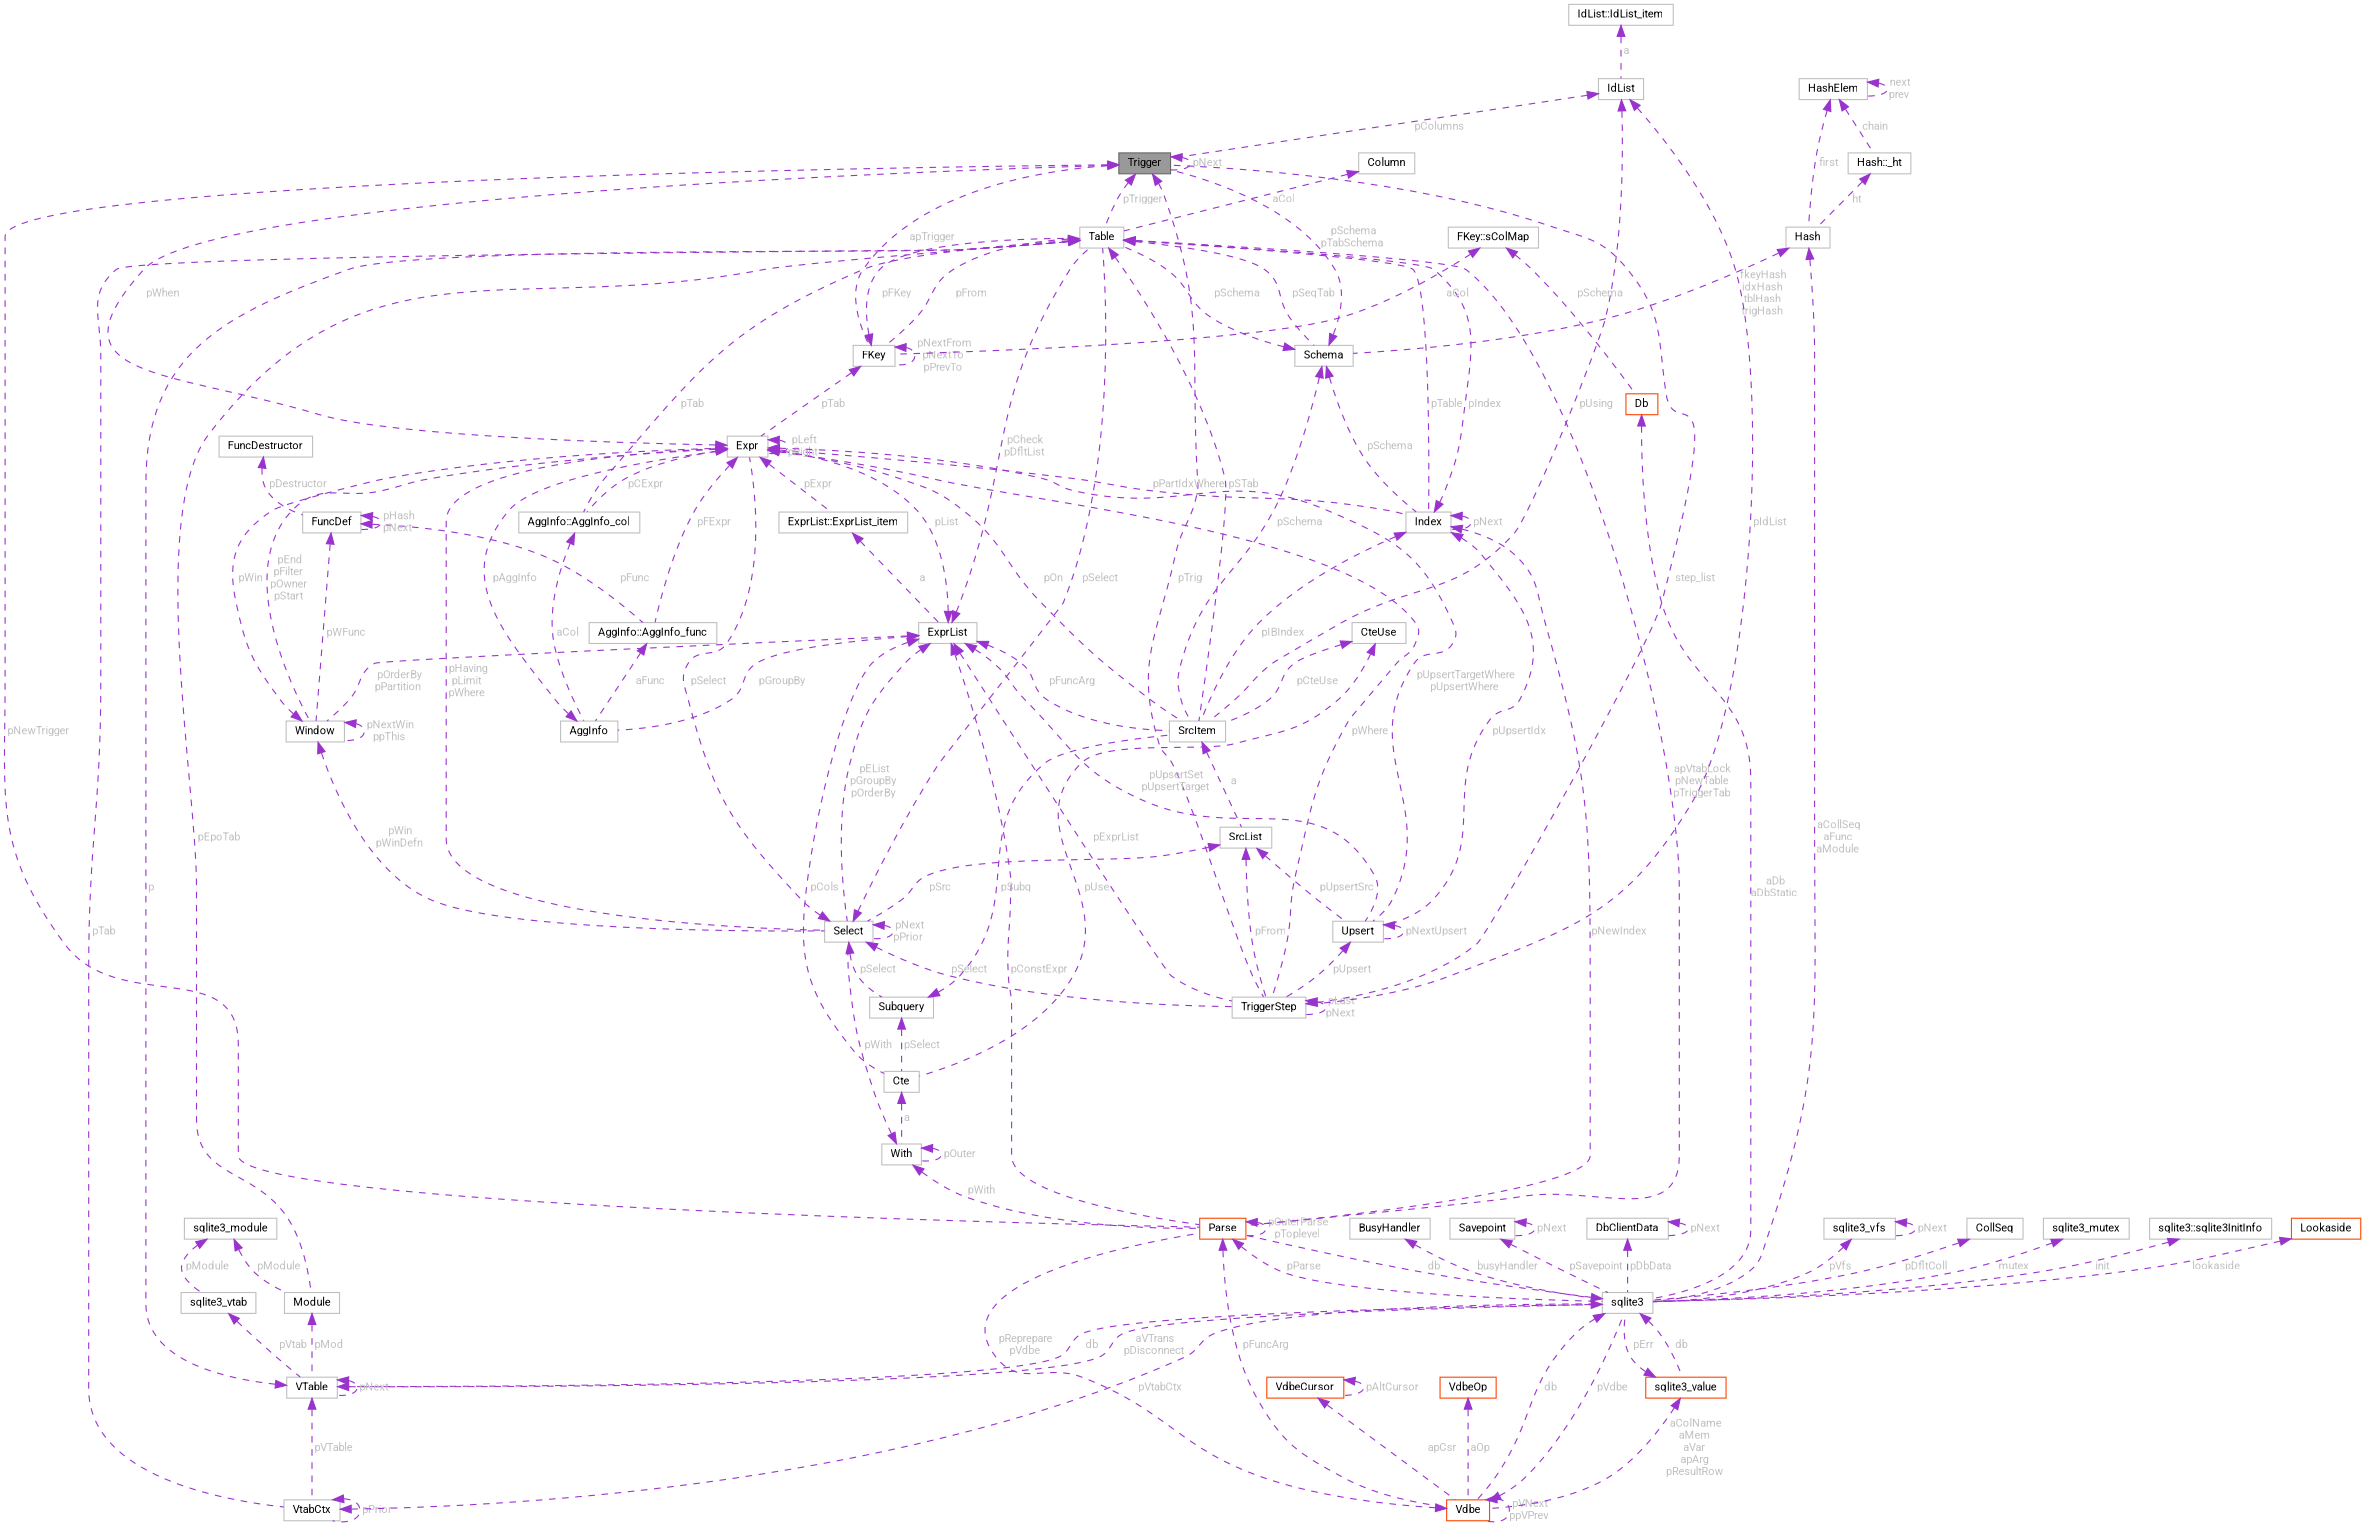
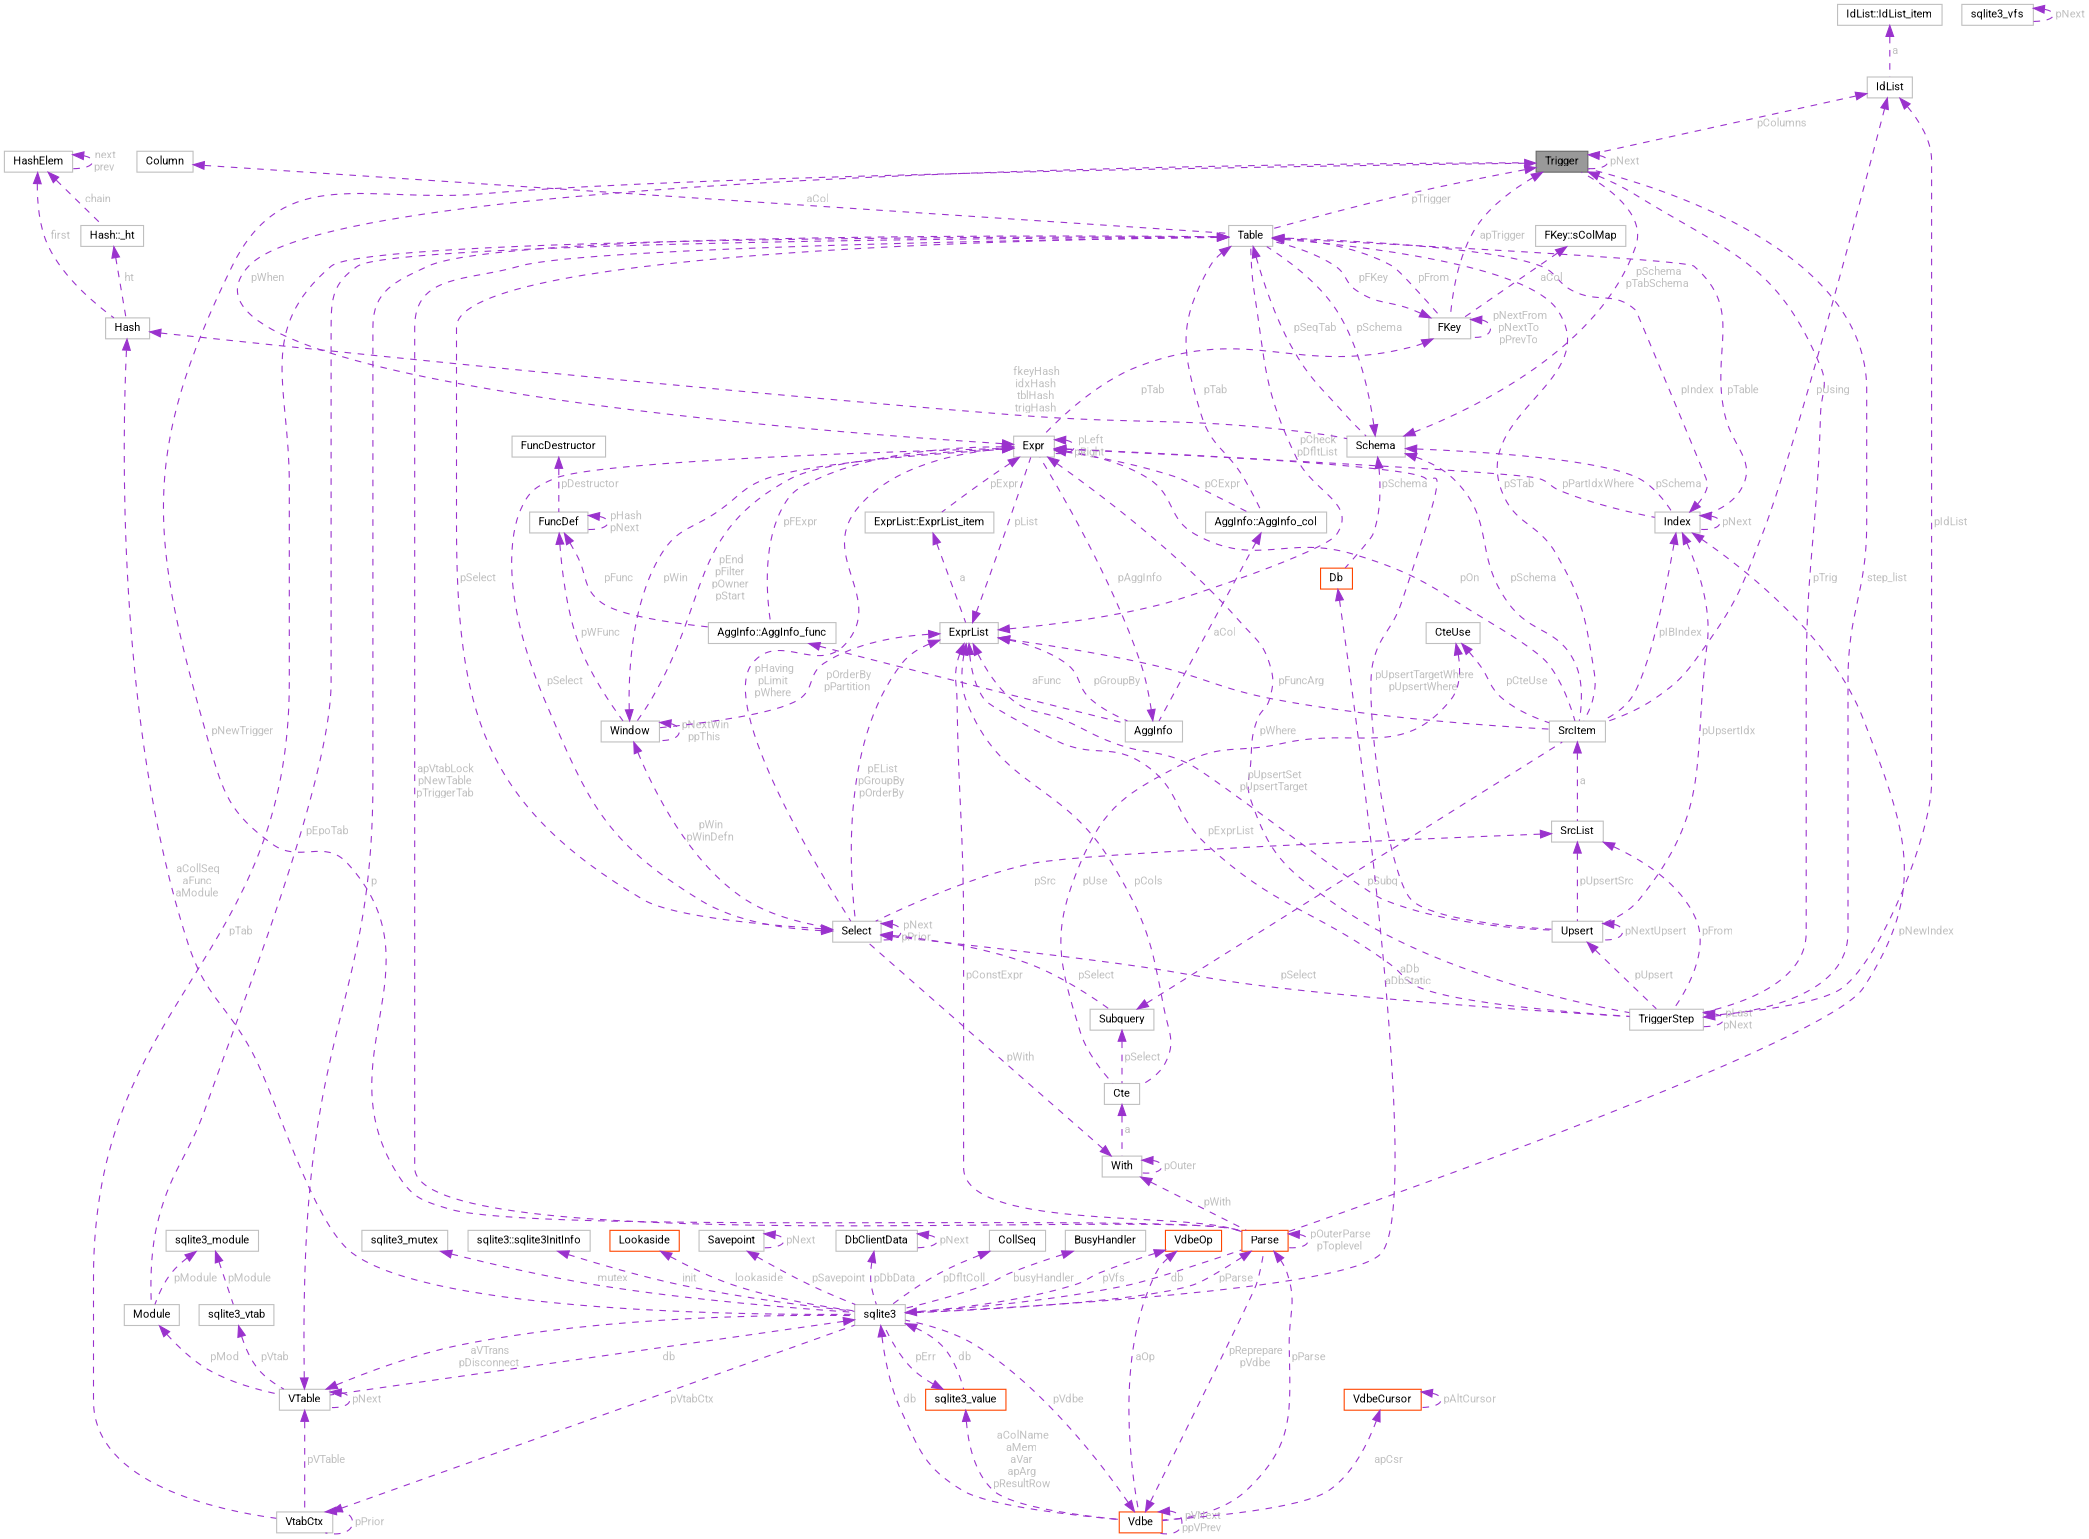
  digraph {
    fontname=Roboto
    node [color=grey75 fillcolor=white fontname=Roboto fontsize=10 shape=box style=filled]
    edge [color=darkorchid3 dir=back fontcolor=grey fontname=Roboto fontsize=10 labelfontname=Helvetica labelfontsize=10 style=dashed]
    n1 [color=gray40 fillcolor=grey60 fontcolor=black height=0.2 label=Trigger width=0.4]
    n2 [height=0.2 label=Table width=0.4]
    n3 [height=0.2 label=FKey width=0.4]
    n4 [color=orangered height=0.2 label=Parse width=0.4]
    n5 [height=0.2 label=TriggerStep width=0.4]
    n6 [height=0.2 label=SrcItem width=0.4]
    n7 [height=0.2 label=Index width=0.4]
    n8 [height=0.2 label="AggInfo::AggInfo_col" width=0.4]
    n9 [height=0.2 label=Schema width=0.4]
    n10 [height=0.2 label=VtabCtx width=0.4]
    n11 [height=0.2 label=Module width=0.4]
    n12 [height=0.2 label=Expr width=0.4]
    n13 [height=0.2 label=sqlite3 width=0.4]
    n14 [color=orangered height=0.2 label=Vdbe width=0.4]
    n15 [height=0.2 label="ExprList::ExprList_item" width=0.4]
    n16 [height=0.2 label=Select width=0.4]
    n17 [height=0.2 label=Window width=0.4]
    n18 [height=0.2 label="AggInfo::AggInfo_func" width=0.4]
    n19 [height=0.2 label=Upsert width=0.4]
    n20 [height=0.2 label=ExprList width=0.4]
    n21 [height=0.2 label=Subquery width=0.4]
    n22 [height=0.2 label=SrcList width=0.4]
    n23 [height=0.2 label=AggInfo width=0.4]
    n24 [height=0.2 label=Cte width=0.4]
    n25 [height=0.2 label=With width=0.4]
    n26 [color=orangered height=0.2 label=Db width=0.4]
    n27 [height=0.2 label=VTable width=0.4]
    n28 [height=0.2 label=Column width=0.4]
    n29 [height=0.2 label=Hash width=0.4]
    n30 [color=orangered height=0.2 label=sqlite3_value width=0.4]
    n31 [height=0.2 label=HashElem width=0.4]
    n32 [height=0.2 label="Hash::_ht" width=0.4]
    n33 [height=0.2 label="FKey::sColMap" width=0.4]
    n34 [height=0.2 label=sqlite3_vfs width=0.4]
    n35 [height=0.2 label=CteUse width=0.4]
    n36 [color=orangered height=0.2 label=VdbeCursor width=0.4]
    n37 [color=orangered height=0.2 label=VdbeOp width=0.4]
    n38 [height=0.2 label=CollSeq width=0.4]
    n39 [height=0.2 label=sqlite3_mutex width=0.4]
    n40 [height=0.2 label="sqlite3::sqlite3InitInfo" width=0.4]
    n41 [color=orangered height=0.2 label=Lookaside width=0.4]
    n42 [height=0.2 label=BusyHandler width=0.4]
    n43 [height=0.2 label=Savepoint width=0.4]
    n44 [height=0.2 label=DbClientData width=0.4]
    n45 [height=0.2 label=sqlite3_module width=0.4]
    n46 [height=0.2 label=sqlite3_vtab width=0.4]
    n47 [height=0.2 label=IdList width=0.4]
    n48 [height=0.2 label="IdList::IdList_item" width=0.4]
    n49 [height=0.2 label=FuncDef width=0.4]
    n50 [height=0.2 label=FuncDestructor width=0.4]
    n1 -> n1 [label=" pNext"]
    n1 -> n2 [label=" pTrigger"]
    n1 -> n3 [label=" apTrigger"]
    n1 -> n4 [label=" pNewTrigger"]
    n1 -> n5 [label=" pTrig"]
    n2 -> n3 [label=" pFrom"]
    n2 -> n4 [label=" apVtabLock\npNewTable\npTriggerTab"]
    n2 -> n6 [label=" pSTab"]
    n2 -> n7 [label=" pTable"]
    n2 -> n8 [label=" pTab"]
    n2 -> n9 [label=" pSeqTab"]
    n2 -> n10 [label=" pTab"]
    n2 -> n11 [label=" pEpoTab"]
    n3 -> n2 [label=" pFKey"]
    n3 -> n3 [label=" pNextFrom\npNextTo\npPrevTo"]
    n3 -> n12 [label=" pTab"]
    n4 -> n4 [label=" pOuterParse\npToplevel"]
    n4 -> n13 [label=" pParse"]
-   n4 -> n14 [label=" pFuncArg"]
+   n4 -> n14 [label=" pParse"]
    n5 -> n1 [label=" step_list"]
    n5 -> n5 [label=" pLast\npNext"]
    n6 -> n22 [label=" a"]
    n7 -> n2 [label=" pIndex"]
    n7 -> n4 [label=" pNewIndex"]
    n7 -> n6 [label=" pIBIndex"]
    n7 -> n7 [label=" pNext"]
    n7 -> n19 [label=" pUpsertIdx"]
    n8 -> n23 [label=" aCol"]
    n9 -> n1 [label=" pSchema\npTabSchema"]
    n9 -> n2 [label=" pSchema"]
    n9 -> n6 [label=" pSchema"]
    n9 -> n7 [label=" pSchema"]
-   n33 -> n26 [label=" pSchema"]
+   n9 -> n26 [label=" pSchema"]
    n10 -> n10 [label=" pPrior"]
    n10 -> n13 [label=" pVtabCtx"]
    n11 -> n27 [label=" pMod"]
    n12 -> n1 [label=" pWhen"]
    n12 -> n5 [label=" pWhere"]
    n12 -> n6 [label=" pOn"]
    n12 -> n7 [label=" pPartIdxWhere"]
    n12 -> n8 [label=" pCExpr"]
    n12 -> n12 [label=" pLeft\npRight"]
    n12 -> n15 [label=" pExpr"]
    n12 -> n16 [label=" pHaving\npLimit\npWhere"]
    n12 -> n17 [label=" pEnd\npFilter\npOwner\npStart"]
    n12 -> n18 [label=" pFExpr"]
    n12 -> n19 [label=" pUpsertTargetWhere\npUpsertWhere"]
    n13 -> n4 [label=" db"]
    n13 -> n14 [label=" db"]
    n13 -> n27 [label=" db"]
    n13 -> n30 [label=" db"]
    n14 -> n4 [label=" pReprepare\npVdbe"]
    n14 -> n13 [label=" pVdbe"]
    n14 -> n14 [label=" pVNext\nppVPrev"]
    n15 -> n20 [label=" a"]
    n16 -> n2 [label=" pSelect"]
    n16 -> n5 [label=" pSelect"]
    n16 -> n12 [label=" pSelect"]
    n16 -> n16 [label=" pNext\npPrior"]
    n16 -> n21 [label=" pSelect"]
    n17 -> n12 [label=" pWin"]
    n17 -> n16 [label=" pWin\npWinDefn"]
    n17 -> n17 [label=" pNextWin\nppThis"]
    n18 -> n23 [label=" aFunc"]
    n19 -> n5 [label=" pUpsert"]
    n19 -> n19 [label=" pNextUpsert"]
    n20 -> n2 [label=" pCheck\npDfltList"]
    n20 -> n4 [label=" pConstExpr"]
    n20 -> n5 [label=" pExprList"]
    n20 -> n6 [label=" pFuncArg"]
    n20 -> n12 [label=" pList"]
    n20 -> n16 [label=" pEList\npGroupBy\npOrderBy"]
    n20 -> n17 [label=" pOrderBy\npPartition"]
    n20 -> n19 [label=" pUpsertSet\npUpsertTarget"]
    n20 -> n23 [label=" pGroupBy"]
    n20 -> n24 [label=" pCols"]
    n21 -> n6 [label=" pSubq"]
    n21 -> n24 [label=" pSelect"]
    n22 -> n5 [label=" pFrom"]
    n22 -> n16 [label=" pSrc"]
    n22 -> n19 [label=" pUpsertSrc"]
    n23 -> n12 [label=" pAggInfo"]
    n24 -> n25 [label=" a"]
    n25 -> n4 [label=" pWith"]
    n25 -> n16 [label=" pWith"]
    n25 -> n25 [label=" pOuter"]
    n26 -> n13 [label=" aDb\naDbStatic"]
    n27 -> n2 [label=" p"]
    n27 -> n10 [label=" pVTable"]
    n27 -> n13 [label=" aVTrans\npDisconnect"]
    n27 -> n27 [label=" pNext"]
    n28 -> n2 [label=" aCol"]
    n29 -> n9 [label=" fkeyHash\nidxHash\ntblHash\ntrigHash"]
    n29 -> n13 [label=" aCollSeq\naFunc\naModule"]
    n30 -> n13 [label=" pErr"]
    n30 -> n14 [label=" aColName\naMem\naVar\napArg\npResultRow"]
    n31 -> n29 [label=" first"]
    n31 -> n31 [label=" next\nprev"]
    n31 -> n32 [label=" chain"]
    n32 -> n29 [label=" ht"]
    n33 -> n3 [label=" aCol"]
-   n34 -> n13 [label=" pVfs"]
+   n37 -> n13 [label=" pVfs"]
    n34 -> n34 [label=" pNext"]
    n35 -> n6 [label=" pCteUse"]
    n35 -> n24 [label=" pUse"]
    n36 -> n14 [label=" apCsr"]
    n36 -> n36 [label=" pAltCursor"]
    n37 -> n14 [label=" aOp"]
    n38 -> n13 [label=" pDfltColl"]
    n39 -> n13 [label=" mutex"]
    n40 -> n13 [label=" init"]
    n41 -> n13 [label=" lookaside"]
    n42 -> n13 [label=" busyHandler"]
    n43 -> n13 [label=" pSavepoint"]
    n43 -> n43 [label=" pNext"]
    n44 -> n13 [label=" pDbData"]
    n44 -> n44 [label=" pNext"]
    n45 -> n11 [label=" pModule"]
    n45 -> n46 [label=" pModule"]
    n46 -> n27 [label=" pVtab"]
    n47 -> n1 [label=" pColumns"]
    n47 -> n5 [label=" pIdList"]
    n47 -> n6 [label=" pUsing"]
    n48 -> n47 [label=" a"]
    n49 -> n17 [label=" pWFunc"]
    n49 -> n18 [label=" pFunc"]
    n49 -> n49 [label=" pHash\npNext"]
    n50 -> n49 [label=" pDestructor"]
  }
